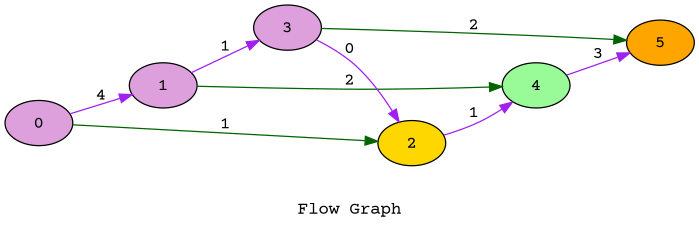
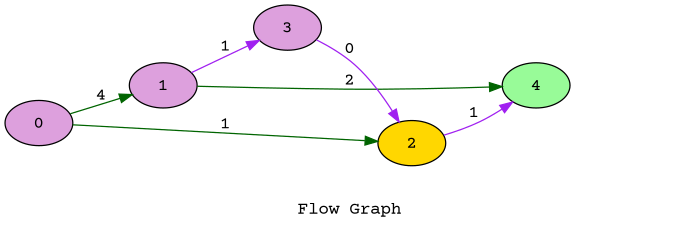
  strict digraph {
    fontname="Courier Prime"
    label="Flow Graph"
    rankdir=LR
    node [fillcolor=plum fontname="Courier Prime" style=filled]
    edge [color=darkgreen fontname="Courier Prime"]
    0 [height=0.5 width=0.75]
    1 [height=0.5 width=0.75]
    2 [fillcolor=gold height=0.5 width=0.75]
    3 [height=0.5 width=0.75]
    4 [fillcolor=palegreen height=0.5 width=0.75]
-   5 [fillcolor=orange height=0.5 width=0.75]
-   0 -> 1 [color=purple label=4]
+   0 -> 1 [label=4]
    0 -> 2 [label=1]
    1 -> 3 [color=purple label=1]
    1 -> 4 [label=2]
    2 -> 4 [color=purple label=1]
    3 -> 2 [color=purple label=0]
-   3 -> 5 [label=2]
-   4 -> 5 [color=purple label=3]
  }
